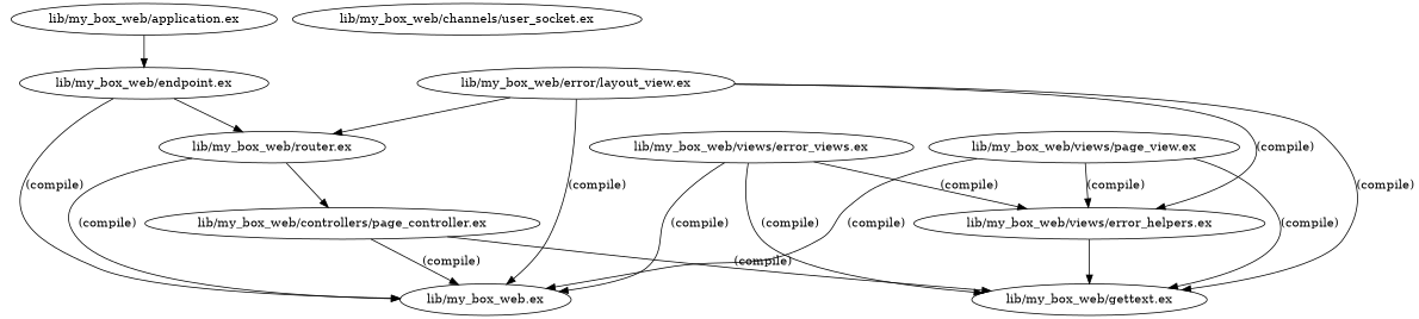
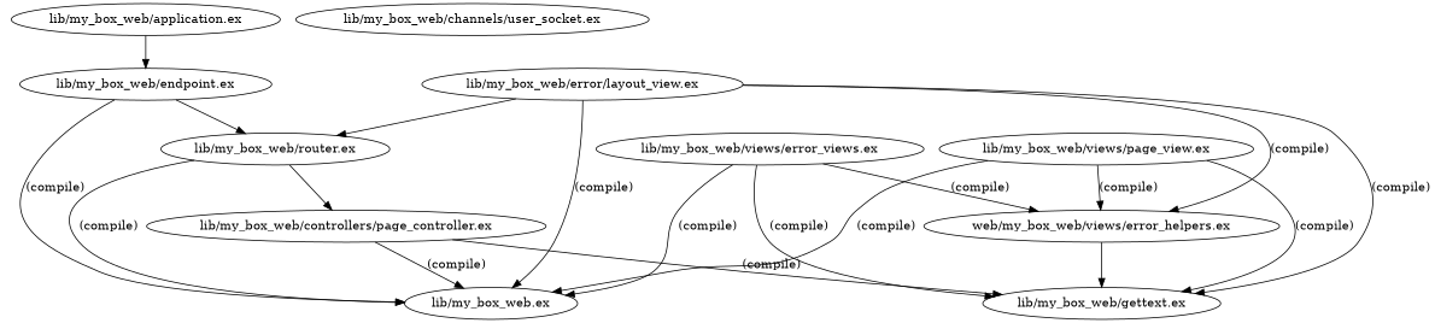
  digraph {
    "lib/my_box_web/application.ex"
    "lib/my_box_web/endpoint.ex"
    "lib/my_box_web.ex"
    "lib/my_box_web/router.ex"
    "lib/my_box_web/controllers/page_controller.ex"
    "lib/my_box_web/gettext.ex"
    "lib/my_box_web/channels/user_socket.ex"
-   "lib/my_box_web/views/error_helpers.ex"
+   "lib/my_box_web/views/error_helpers.ex" [label="web/my_box_web/views/error_helpers.ex"]
    n9 [label="lib/my_box_web/views/error_views.ex"]
    n10 [label="lib/my_box_web/error/layout_view.ex"]
    "lib/my_box_web/views/page_view.ex"
    "lib/my_box_web/application.ex" -> "lib/my_box_web/endpoint.ex"
    "lib/my_box_web/endpoint.ex" -> "lib/my_box_web.ex" [label="(compile)"]
    "lib/my_box_web/endpoint.ex" -> "lib/my_box_web/router.ex"
    "lib/my_box_web/router.ex" -> "lib/my_box_web.ex" [label="(compile)"]
    "lib/my_box_web/router.ex" -> "lib/my_box_web/controllers/page_controller.ex"
    "lib/my_box_web/controllers/page_controller.ex" -> "lib/my_box_web.ex" [label="(compile)"]
    "lib/my_box_web/controllers/page_controller.ex" -> "lib/my_box_web/gettext.ex" [label="(compile)"]
    "lib/my_box_web/views/error_helpers.ex" -> "lib/my_box_web/gettext.ex"
    n9 -> "lib/my_box_web.ex" [label="(compile)"]
    n9 -> "lib/my_box_web/gettext.ex" [label="(compile)"]
    n9 -> "lib/my_box_web/views/error_helpers.ex" [label="(compile)"]
    n10 -> "lib/my_box_web.ex" [label="(compile)"]
    n10 -> "lib/my_box_web/router.ex"
    n10 -> "lib/my_box_web/gettext.ex" [label="(compile)"]
    n10 -> "lib/my_box_web/views/error_helpers.ex" [label="(compile)"]
    "lib/my_box_web/views/page_view.ex" -> "lib/my_box_web.ex" [label="(compile)"]
    "lib/my_box_web/views/page_view.ex" -> "lib/my_box_web/gettext.ex" [label="(compile)"]
    "lib/my_box_web/views/page_view.ex" -> "lib/my_box_web/views/error_helpers.ex" [label="(compile)"]
  }
